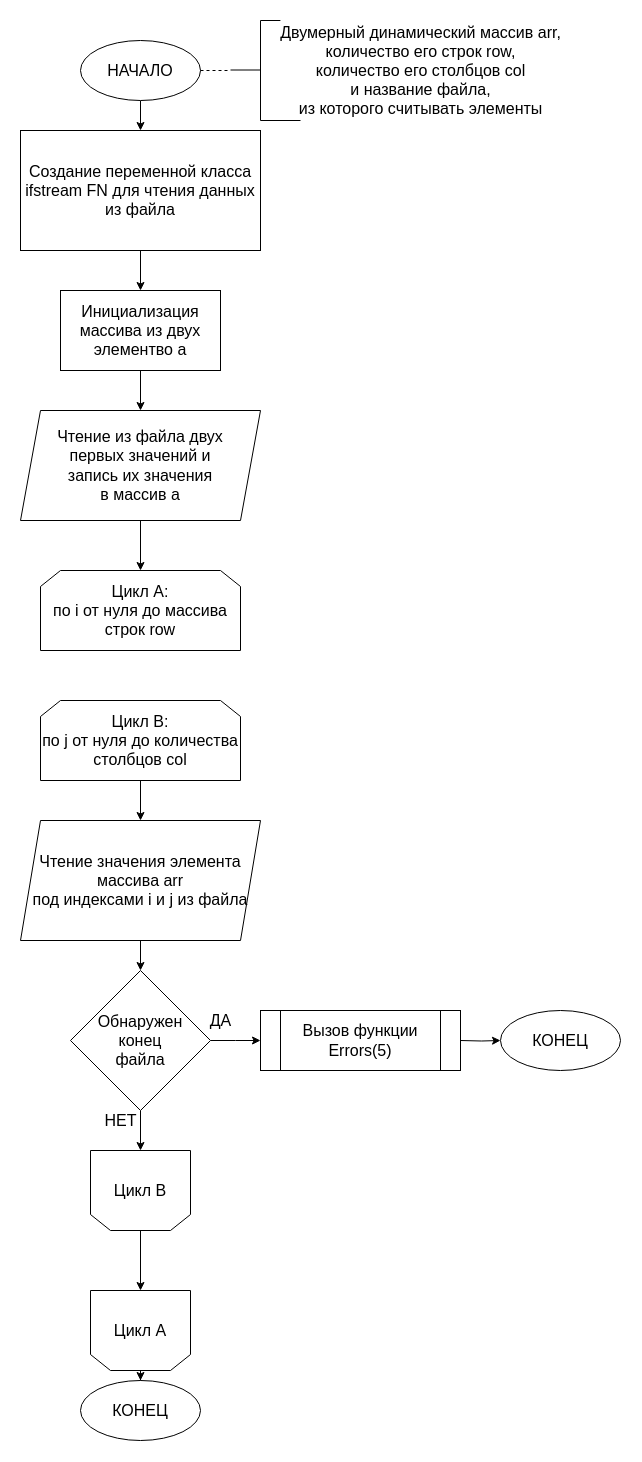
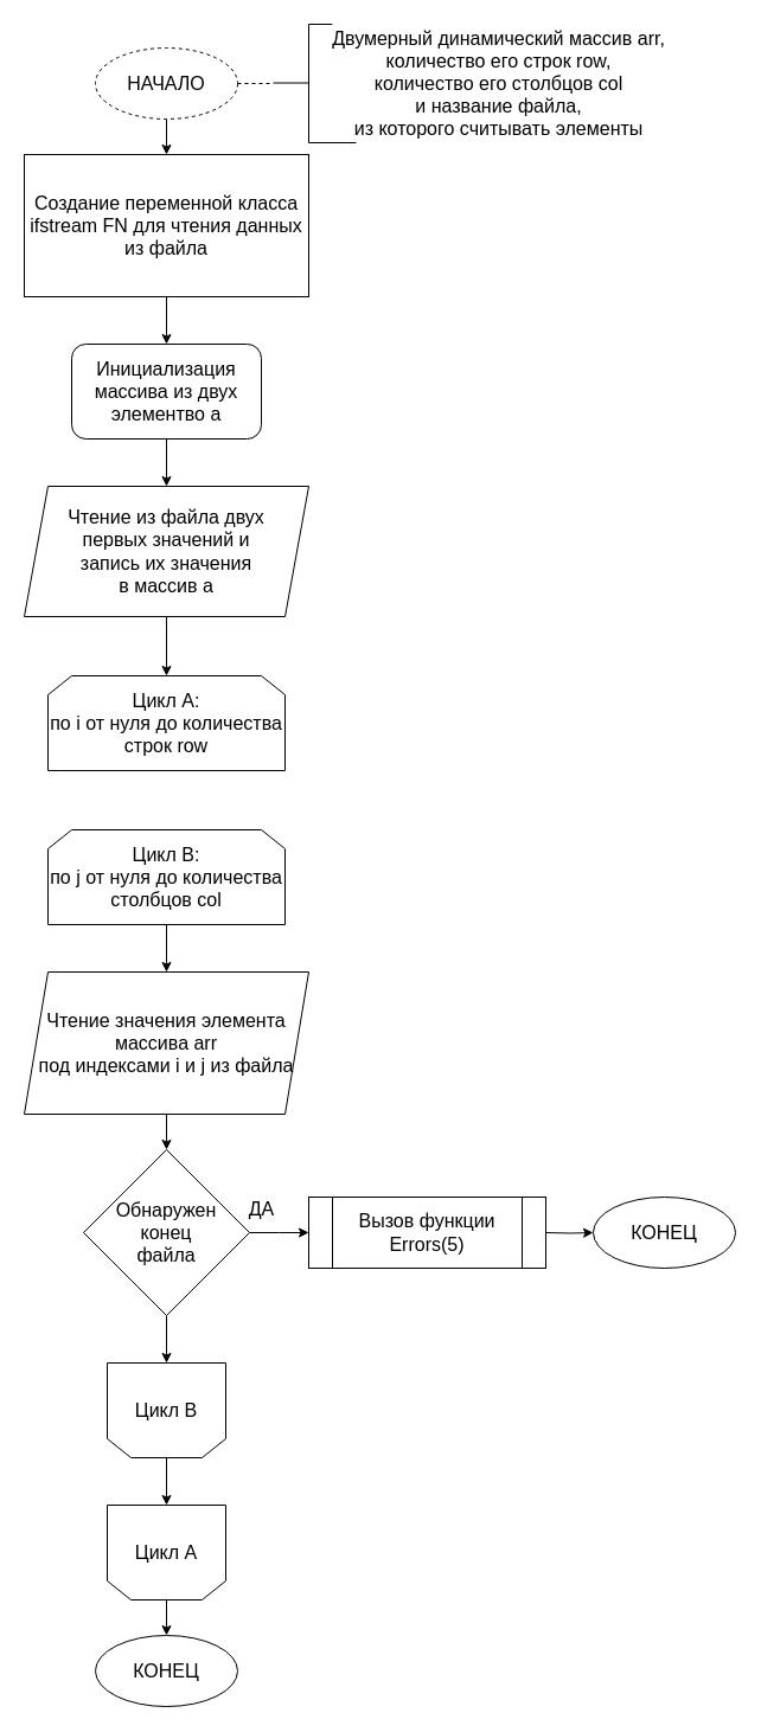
  <mxCell id="0" />
  <mxCell id="1" parent="0" />
  <mxCell id="2" style="edgeStyle=orthogonalEdgeStyle;rounded=0;orthogonalLoop=1;jettySize=auto;html=1;entryX=0.5;entryY=0;entryDx=0;entryDy=0;fontSize=16;" parent="1" source="3" target="5" edge="1"><mxGeometry relative="1" as="geometry" /></mxCell>
- <mxCell id="3" value="&lt;font style=&quot;font-size: 16px&quot;&gt;НАЧАЛО&lt;/font&gt;" style="ellipse;whiteSpace=wrap;html=1;" parent="1" vertex="1"><mxGeometry x="80" y="40" width="120" height="60" as="geometry" /></mxCell>
+ <mxCell id="3" value="&lt;font style=&quot;font-size: 16px&quot;&gt;НАЧАЛО&lt;/font&gt;" style="ellipse;whiteSpace=wrap;html=1;dashed=1;" parent="1" vertex="1"><mxGeometry x="80" y="40" width="120" height="60" as="geometry" /></mxCell>
  <mxCell id="4" value="" style="edgeStyle=orthogonalEdgeStyle;rounded=0;orthogonalLoop=1;jettySize=auto;html=1;fontSize=16;" parent="1" source="5" target="7" edge="1"><mxGeometry relative="1" as="geometry" /></mxCell>
  <mxCell id="5" value="Создание переменной класса ifstream FN для чтения данных из файла" style="rounded=0;whiteSpace=wrap;html=1;fontSize=16;" parent="1" vertex="1"><mxGeometry x="20" y="130" width="240" height="120" as="geometry" /></mxCell>
  <mxCell id="6" style="edgeStyle=orthogonalEdgeStyle;rounded=0;orthogonalLoop=1;jettySize=auto;html=1;entryX=0.5;entryY=0;entryDx=0;entryDy=0;fontSize=16;" parent="1" source="7" target="9" edge="1"><mxGeometry relative="1" as="geometry" /></mxCell>
- <mxCell id="7" value="Инициализация массива из двух элементво a" style="whiteSpace=wrap;html=1;fontSize=16;rounded=0;" parent="1" vertex="1"><mxGeometry x="60" y="290" width="160" height="80" as="geometry" /></mxCell>
+ <mxCell id="7" value="Инициализация массива из двух элементво a" style="whiteSpace=wrap;html=1;fontSize=16;rounded=1;" parent="1" vertex="1"><mxGeometry x="60" y="290" width="160" height="80" as="geometry" /></mxCell>
  <mxCell id="8" style="edgeStyle=orthogonalEdgeStyle;rounded=0;orthogonalLoop=1;jettySize=auto;html=1;entryX=0.5;entryY=0;entryDx=0;entryDy=0;fontSize=16;" parent="1" source="9" target="10" edge="1"><mxGeometry relative="1" as="geometry" /></mxCell>
  <mxCell id="9" value="Чтение из файла двух &lt;br&gt;первых значений и &lt;br&gt;запись их значения &lt;br&gt;в массив a" style="shape=parallelogram;perimeter=parallelogramPerimeter;whiteSpace=wrap;html=1;fixedSize=1;fontSize=16;" parent="1" vertex="1"><mxGeometry x="20" y="410" width="240" height="110" as="geometry" /></mxCell>
- <mxCell id="10" value="Цикл А:&lt;br&gt;по i от нуля до массива строк row" style="shape=loopLimit;whiteSpace=wrap;html=1;fontSize=16;" parent="1" vertex="1"><mxGeometry x="40" y="570" width="200" height="80" as="geometry" /></mxCell>
+ <mxCell id="10" value="Цикл А:&lt;br&gt;по i от нуля до количества строк row" style="shape=loopLimit;whiteSpace=wrap;html=1;fontSize=16;" parent="1" vertex="1"><mxGeometry x="40" y="570" width="200" height="80" as="geometry" /></mxCell>
  <mxCell id="11" style="edgeStyle=orthogonalEdgeStyle;rounded=0;orthogonalLoop=1;jettySize=auto;html=1;entryX=0.5;entryY=0;entryDx=0;entryDy=0;fontSize=16;" parent="1" source="12" target="14" edge="1"><mxGeometry relative="1" as="geometry" /></mxCell>
  <mxCell id="12" value="Цикл В:&lt;br&gt;по j от нуля до количества столбцов col" style="shape=loopLimit;whiteSpace=wrap;html=1;fontSize=16;" parent="1" vertex="1"><mxGeometry x="40" y="700" width="200" height="80" as="geometry" /></mxCell>
  <mxCell id="13" style="edgeStyle=orthogonalEdgeStyle;rounded=0;orthogonalLoop=1;jettySize=auto;html=1;entryX=0.5;entryY=0;entryDx=0;entryDy=0;fontSize=16;" parent="1" source="14" target="17" edge="1"><mxGeometry relative="1" as="geometry" /></mxCell>
  <mxCell id="14" value="Чтение значения элемента массива arr &lt;br&gt;под индексами i и j из файла" style="shape=parallelogram;perimeter=parallelogramPerimeter;whiteSpace=wrap;html=1;fixedSize=1;fontSize=16;" parent="1" vertex="1"><mxGeometry x="20" y="820" width="240" height="120" as="geometry" /></mxCell>
  <mxCell id="15" style="edgeStyle=orthogonalEdgeStyle;rounded=0;orthogonalLoop=1;jettySize=auto;html=1;entryX=0;entryY=0.5;entryDx=0;entryDy=0;fontSize=16;" parent="1" source="17" edge="1"><mxGeometry relative="1" as="geometry"><mxPoint x="260" y="1040" as="targetPoint" /></mxGeometry></mxCell>
  <mxCell id="16" style="edgeStyle=orthogonalEdgeStyle;rounded=0;orthogonalLoop=1;jettySize=auto;html=1;entryX=0.5;entryY=1;entryDx=0;entryDy=0;fontSize=16;" parent="1" source="17" target="21" edge="1"><mxGeometry relative="1" as="geometry" /></mxCell>
  <mxCell id="17" value="Обнаружен &lt;br&gt;конец &lt;br&gt;файла" style="rhombus;whiteSpace=wrap;html=1;fontSize=16;" parent="1" vertex="1"><mxGeometry x="70" y="970" width="140" height="140" as="geometry" /></mxCell>
  <mxCell id="18" value="" style="edgeStyle=orthogonalEdgeStyle;rounded=0;orthogonalLoop=1;jettySize=auto;html=1;fontSize=16;entryX=0;entryY=0.5;entryDx=0;entryDy=0;" parent="1" target="32" edge="1"><mxGeometry relative="1" as="geometry"><mxPoint x="540" y="1040" as="targetPoint" /><mxPoint x="460" y="1040" as="sourcePoint" /></mxGeometry></mxCell>
  <mxCell id="19" value="ДА" style="text;html=1;align=center;verticalAlign=middle;resizable=0;points=[];autosize=1;strokeColor=none;fillColor=none;fontSize=16;" parent="1" vertex="1"><mxGeometry x="200" y="1010" width="40" height="20" as="geometry" /></mxCell>
  <mxCell id="20" value="" style="edgeStyle=orthogonalEdgeStyle;rounded=0;orthogonalLoop=1;jettySize=auto;html=1;fontSize=16;" parent="1" source="21" target="23" edge="1"><mxGeometry relative="1" as="geometry" /></mxCell>
  <mxCell id="21" value="Цикл В" style="shape=loopLimit;whiteSpace=wrap;html=1;fontSize=16;direction=west;" parent="1" vertex="1"><mxGeometry x="90" y="1150" width="100" height="80" as="geometry" /></mxCell>
  <mxCell id="22" value="" style="edgeStyle=orthogonalEdgeStyle;rounded=0;orthogonalLoop=1;jettySize=auto;html=1;fontSize=16;" parent="1" source="23" target="24" edge="1"><mxGeometry relative="1" as="geometry" /></mxCell>
- <mxCell id="23" value="Цикл А" style="shape=loopLimit;whiteSpace=wrap;html=1;fontSize=16;direction=west;" parent="1" vertex="1"><mxGeometry x="90" y="1290" width="100" height="80" as="geometry" /></mxCell>
+ <mxCell id="23" value="Цикл А" style="shape=loopLimit;whiteSpace=wrap;html=1;fontSize=16;direction=west;" parent="1" vertex="1"><mxGeometry x="90" y="1270" width="100" height="80" as="geometry" /></mxCell>
  <mxCell id="24" value="КОНЕЦ" style="ellipse;whiteSpace=wrap;html=1;fontSize=16;" parent="1" vertex="1"><mxGeometry x="80" y="1380" width="120" height="60" as="geometry" /></mxCell>
- <mxCell id="25" value="НЕТ" style="text;html=1;align=center;verticalAlign=middle;resizable=0;points=[];autosize=1;strokeColor=none;fillColor=none;fontSize=16;" parent="1" vertex="1"><mxGeometry x="95" y="1110" width="50" height="20" as="geometry" /></mxCell>
  <mxCell id="26" value="" style="endArrow=none;html=1;rounded=0;fontSize=16;" parent="1" edge="1"><mxGeometry width="50" height="50" relative="1" as="geometry"><mxPoint x="260" y="69.5" as="sourcePoint" /><mxPoint x="230" y="69.5" as="targetPoint" /></mxGeometry></mxCell>
  <mxCell id="27" value="" style="endArrow=none;html=1;rounded=0;fontSize=16;" parent="1" edge="1"><mxGeometry width="50" height="50" relative="1" as="geometry"><mxPoint x="260" y="120" as="sourcePoint" /><mxPoint x="260" y="20" as="targetPoint" /></mxGeometry></mxCell>
  <mxCell id="28" value="Двумерный динамический массив arr,&lt;br&gt;количество его строк row,&lt;br&gt;количество его столбцов col&lt;br&gt;и название файла, &lt;br&gt;из которого считывать элементы" style="text;html=1;align=center;verticalAlign=middle;resizable=0;points=[];autosize=1;strokeColor=none;fillColor=none;fontSize=16;" parent="1" vertex="1"><mxGeometry x="270" y="20" width="300" height="100" as="geometry" /></mxCell>
  <mxCell id="29" value="" style="endArrow=none;html=1;rounded=0;fontSize=16;exitX=0.033;exitY=0;exitDx=0;exitDy=0;exitPerimeter=0;" parent="1" source="28" edge="1"><mxGeometry width="50" height="50" relative="1" as="geometry"><mxPoint x="300" y="29.5" as="sourcePoint" /><mxPoint x="260" y="20" as="targetPoint" /><Array as="points"><mxPoint x="280" y="20" /></Array></mxGeometry></mxCell>
  <mxCell id="30" value="" style="endArrow=none;html=1;rounded=0;fontSize=16;" parent="1" edge="1"><mxGeometry width="50" height="50" relative="1" as="geometry"><mxPoint x="300" y="120" as="sourcePoint" /><mxPoint x="260" y="120" as="targetPoint" /></mxGeometry></mxCell>
  <mxCell id="31" value="" style="endArrow=none;dashed=1;html=1;rounded=0;exitX=1;exitY=0.5;exitDx=0;exitDy=0;" parent="1" source="3" edge="1"><mxGeometry width="50" height="50" relative="1" as="geometry"><mxPoint x="190" y="210" as="sourcePoint" /><mxPoint x="230" y="70" as="targetPoint" /></mxGeometry></mxCell>
  <mxCell id="32" value="КОНЕЦ" style="ellipse;whiteSpace=wrap;html=1;fontSize=16;" parent="1" vertex="1"><mxGeometry x="500" y="1010" width="120" height="60" as="geometry" /></mxCell>
  <mxCell id="33" value="&lt;font style=&quot;font-size: 16px&quot;&gt;Вызов функции Errors(5)&lt;/font&gt;" style="shape=process;whiteSpace=wrap;html=1;backgroundOutline=1;" vertex="1" parent="1"><mxGeometry x="260" y="1010" width="200" height="60" as="geometry" /></mxCell>
